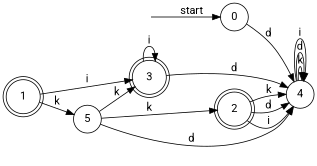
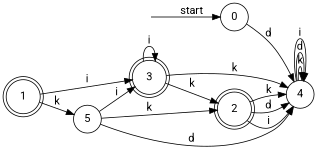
  digraph {
    fontname=Roboto
    rankdir=LR
    node [fontname=Roboto shape=circle]
    edge [fontname=Roboto]
    __start [shape=point style=invis]
    0
    4
    1 [shape=doublecircle]
    3 [shape=doublecircle]
    5
    2 [shape=doublecircle]
    __start -> 0 [label=start]
    0 -> 4 [label=d]
    4 -> 4 [label=k]
    4 -> 4 [label=d]
    4 -> 4 [label=i]
    1 -> 3 [label=i]
    1 -> 5 [label=k]
-   3 -> 4 [label=d]
+   3 -> 4 [label=k]
    3 -> 3 [label=i]
+   3 -> 2 [label=k]
    5 -> 4 [label=d]
-   5 -> 3 [label=k]
+   5 -> 3 [label=i]
    5 -> 2 [label=k]
    2 -> 4 [label=k]
    2 -> 4 [label=d]
    2 -> 4 [label=i]
  }
